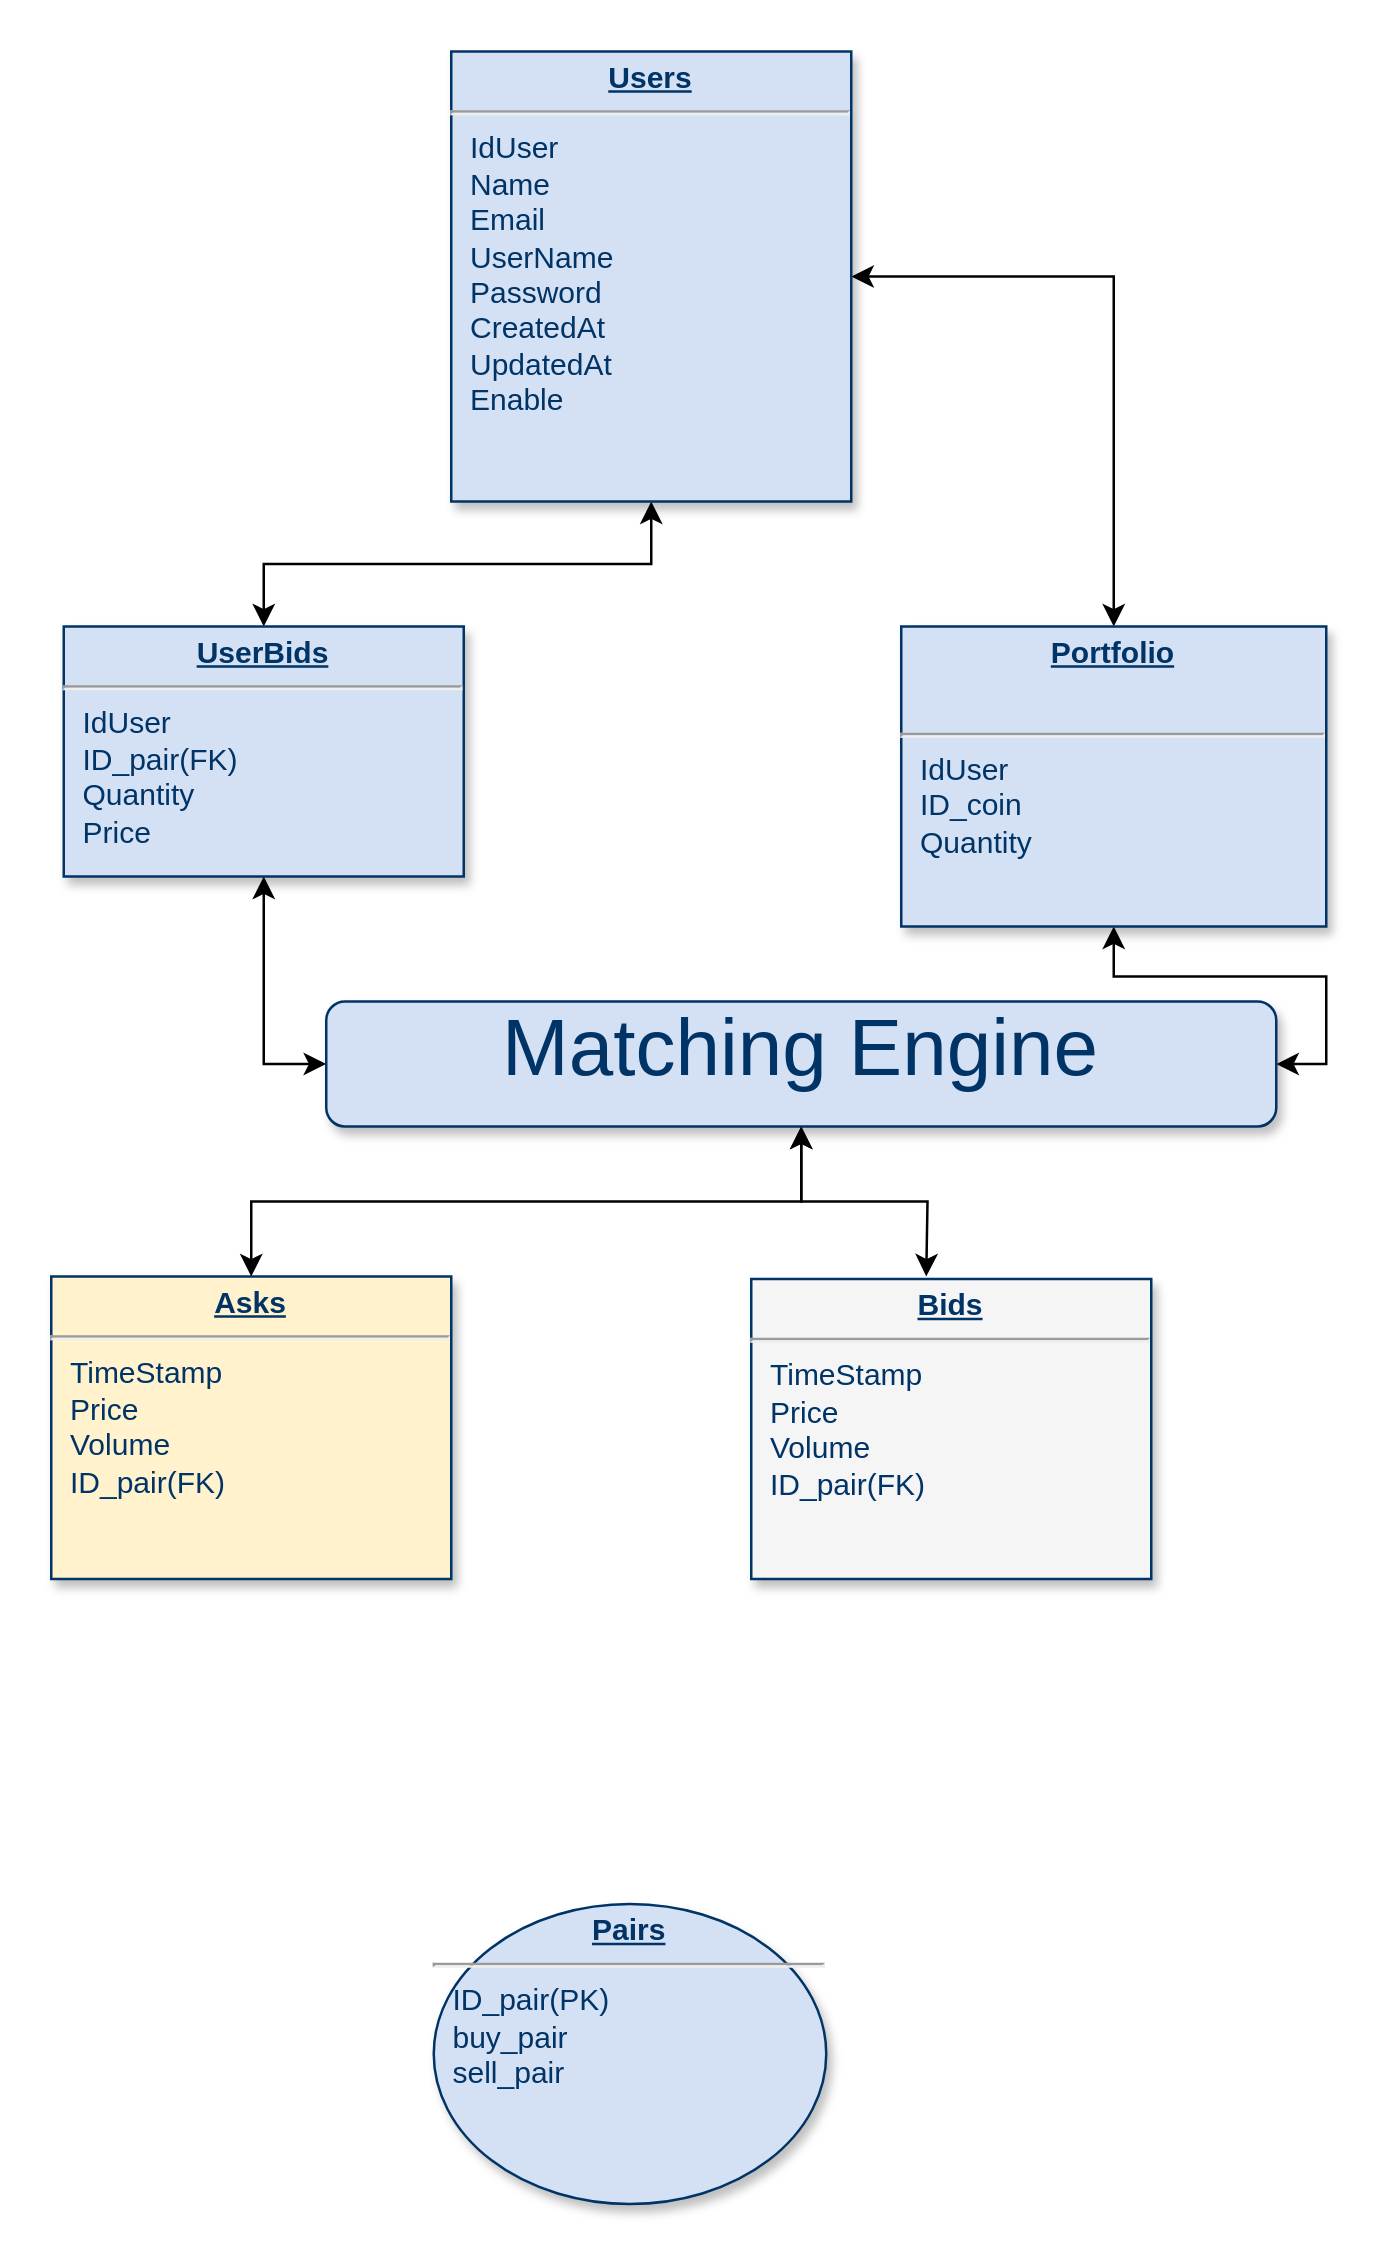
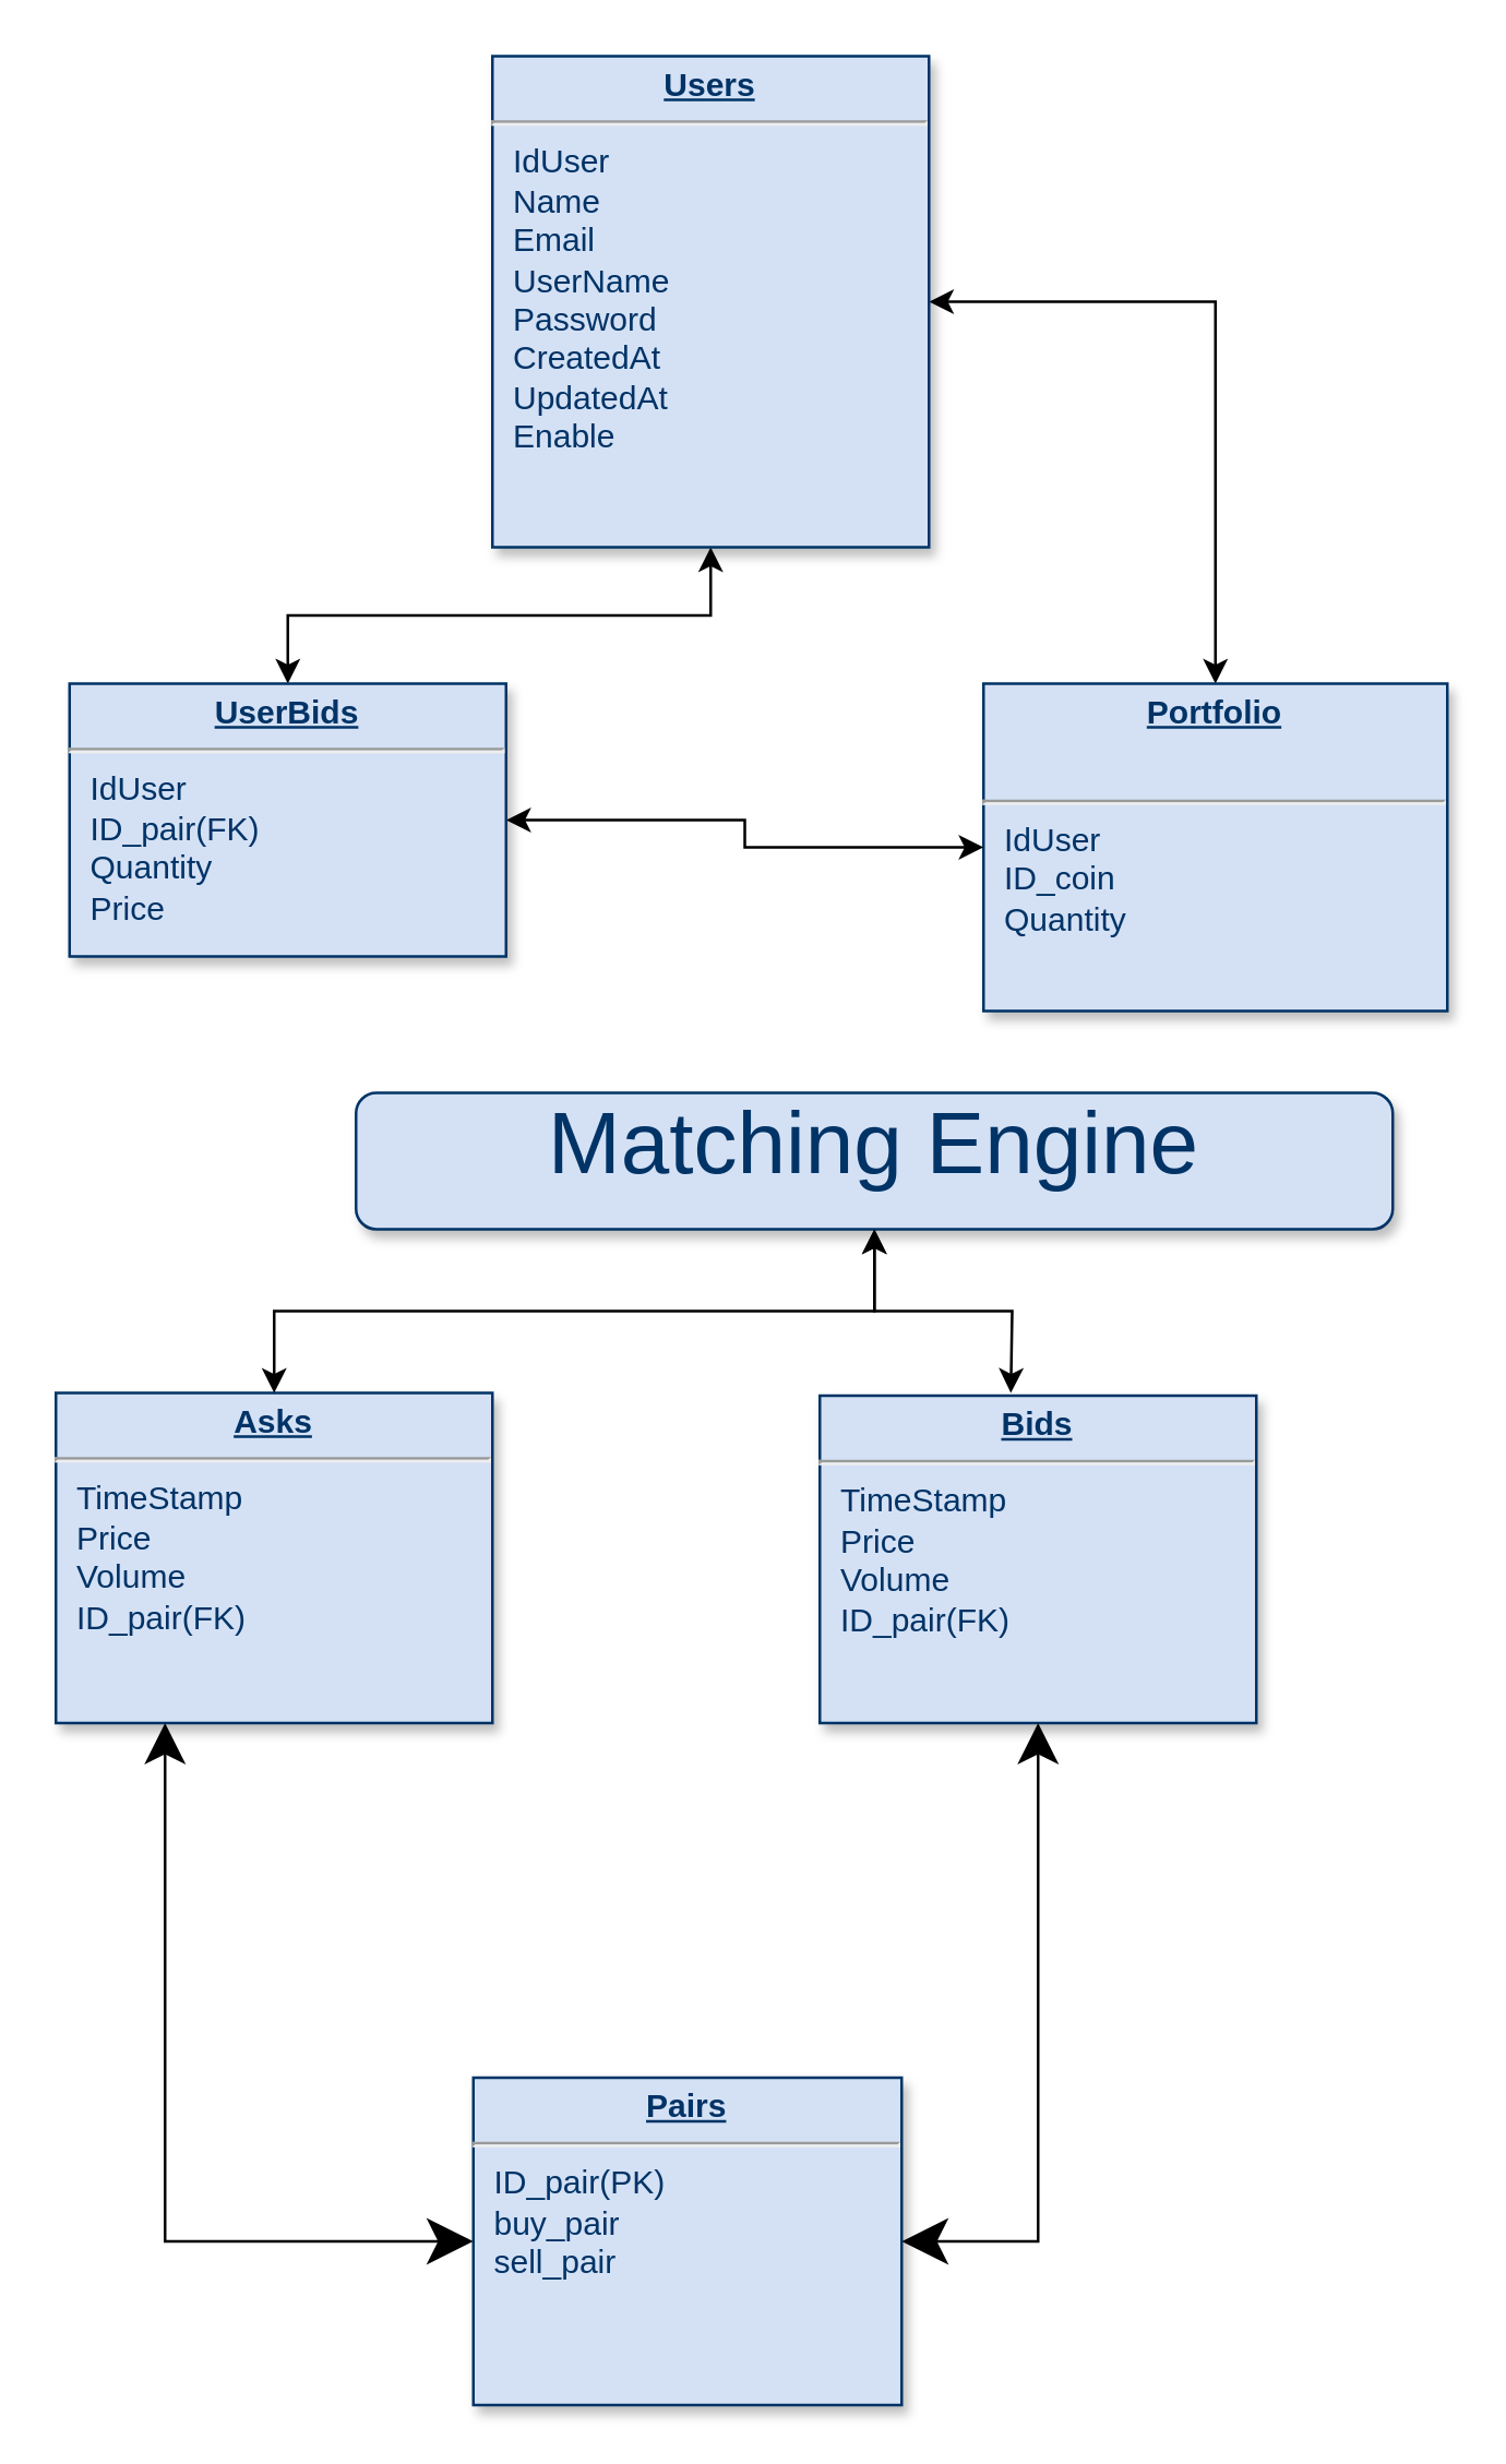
  <mxCell id="0" />
  <mxCell id="1" parent="0" />
  <mxCell id="2" value="" style="edgeStyle=orthogonalEdgeStyle;rounded=0;orthogonalLoop=1;jettySize=auto;html=1;startArrow=classic;startFill=1;endArrow=classic;endFill=1;entryX=0.5;entryY=0;entryDx=0;entryDy=0;" edge="1" parent="1" source="4" target="11"><mxGeometry relative="1" as="geometry"><mxPoint x="420" y="110" as="targetPoint" /></mxGeometry></mxCell>
  <mxCell id="3" value="" style="edgeStyle=orthogonalEdgeStyle;rounded=0;orthogonalLoop=1;jettySize=auto;html=1;startArrow=classic;startFill=1;endArrow=classic;endFill=1;entryX=0.5;entryY=0;entryDx=0;entryDy=0;" edge="1" parent="1" source="4" target="13"><mxGeometry relative="1" as="geometry"><mxPoint x="100" y="110" as="targetPoint" /></mxGeometry></mxCell>
  <mxCell id="4" value="&lt;p style=&quot;margin: 0px ; margin-top: 4px ; text-align: center ; text-decoration: underline&quot;&gt;&lt;strong&gt;Users&lt;/strong&gt;&lt;/p&gt;&lt;hr&gt;&lt;p style=&quot;margin: 0px ; margin-left: 8px&quot;&gt;IdUser&lt;/p&gt;&lt;p style=&quot;margin: 0px ; margin-left: 8px&quot;&gt;Name&lt;/p&gt;&lt;p style=&quot;margin: 0px ; margin-left: 8px&quot;&gt;Email&lt;/p&gt;&lt;p style=&quot;margin: 0px ; margin-left: 8px&quot;&gt;UserName&lt;/p&gt;&lt;p style=&quot;margin: 0px ; margin-left: 8px&quot;&gt;Password&lt;/p&gt;&lt;p style=&quot;margin: 0px ; margin-left: 8px&quot;&gt;CreatedAt&lt;/p&gt;&lt;p style=&quot;margin: 0px ; margin-left: 8px&quot;&gt;UpdatedAt&lt;/p&gt;&lt;p style=&quot;margin: 0px ; margin-left: 8px&quot;&gt;Enable&lt;/p&gt;" style="verticalAlign=top;align=left;overflow=fill;fontSize=12;fontFamily=Helvetica;html=1;strokeColor=#003366;shadow=1;fillColor=#D4E1F5;fontColor=#003366" parent="1" vertex="1"><mxGeometry x="180" y="20" width="160.0" height="180" as="geometry" /></mxCell>
- <mxCell id="5" value="&lt;p style=&quot;margin: 0px ; margin-top: 4px ; text-align: center ; text-decoration: underline&quot;&gt;&lt;strong&gt;Asks&lt;/strong&gt;&lt;/p&gt;&lt;hr&gt;&lt;p style=&quot;margin: 0px ; margin-left: 8px&quot;&gt;TimeStamp&lt;/p&gt;&lt;p style=&quot;margin: 0px ; margin-left: 8px&quot;&gt;Price&lt;/p&gt;&lt;p style=&quot;margin: 0px ; margin-left: 8px&quot;&gt;Volume&lt;/p&gt;&lt;p style=&quot;margin: 0px ; margin-left: 8px&quot;&gt;ID_pair(FK)&lt;br&gt;&lt;/p&gt;" style="verticalAlign=top;align=left;overflow=fill;fontSize=12;fontFamily=Helvetica;html=1;strokeColor=#003366;shadow=1;fillColor=#fff2cc;fontColor=#003366;" parent="1" vertex="1"><mxGeometry x="20" y="510" width="160" height="121" as="geometry" /></mxCell>
- <mxCell id="6" value="&lt;p style=&quot;margin: 0px ; margin-top: 4px ; text-align: center ; text-decoration: underline&quot;&gt;&lt;strong&gt;Bids&lt;/strong&gt;&lt;/p&gt;&lt;hr&gt;&lt;p style=&quot;margin: 0px ; margin-left: 8px&quot;&gt;TimeStamp&lt;/p&gt;&lt;p style=&quot;margin: 0px ; margin-left: 8px&quot;&gt;Price&lt;/p&gt;&lt;p style=&quot;margin: 0px ; margin-left: 8px&quot;&gt;Volume&lt;br&gt;&lt;/p&gt;&lt;p style=&quot;margin: 0px ; margin-left: 8px&quot;&gt;ID_pair(FK)&lt;br&gt;&lt;/p&gt;" style="verticalAlign=top;align=left;overflow=fill;fontSize=12;fontFamily=Helvetica;html=1;strokeColor=#003366;shadow=1;fillColor=#f5f5f5;fontColor=#003366;" parent="1" vertex="1"><mxGeometry x="300" y="511" width="160" height="120" as="geometry" /></mxCell>
- <mxCell id="7" value="&lt;p style=&quot;margin: 0px ; margin-top: 4px ; text-align: center ; text-decoration: underline&quot;&gt;&lt;strong&gt;Pairs&lt;/strong&gt;&lt;/p&gt;&lt;hr&gt;&lt;p style=&quot;margin: 0px ; margin-left: 8px&quot;&gt;ID_pair(PK)&lt;/p&gt;&lt;p style=&quot;margin: 0px ; margin-left: 8px&quot;&gt;buy_pair&lt;/p&gt;&lt;p style=&quot;margin: 0px ; margin-left: 8px&quot;&gt;sell_pair&lt;br&gt;&lt;/p&gt;&lt;p style=&quot;margin: 0px ; margin-left: 8px&quot;&gt;&lt;br&gt;&lt;/p&gt;" style="ellipse;verticalAlign=top;align=left;overflow=fill;fontSize=12;fontFamily=Helvetica;html=1;strokeColor=#003366;shadow=1;fillColor=#D4E1F5;fontColor=#003366;" vertex="1" parent="1"><mxGeometry x="173" y="761" width="157" height="120" as="geometry" /></mxCell>
- <mxCell id="10" value="" style="edgeStyle=orthogonalEdgeStyle;rounded=0;orthogonalLoop=1;jettySize=auto;html=1;startArrow=classic;startFill=1;endArrow=classic;endFill=1;entryX=1;entryY=0.5;entryDx=0;entryDy=0;" edge="1" parent="1" source="11" target="15"><mxGeometry relative="1" as="geometry"><mxPoint x="445" y="450" as="targetPoint" /></mxGeometry></mxCell>
+ <mxCell id="5" value="&lt;p style=&quot;margin: 0px ; margin-top: 4px ; text-align: center ; text-decoration: underline&quot;&gt;&lt;strong&gt;Asks&lt;/strong&gt;&lt;/p&gt;&lt;hr&gt;&lt;p style=&quot;margin: 0px ; margin-left: 8px&quot;&gt;TimeStamp&lt;/p&gt;&lt;p style=&quot;margin: 0px ; margin-left: 8px&quot;&gt;Price&lt;/p&gt;&lt;p style=&quot;margin: 0px ; margin-left: 8px&quot;&gt;Volume&lt;/p&gt;&lt;p style=&quot;margin: 0px ; margin-left: 8px&quot;&gt;ID_pair(FK)&lt;br&gt;&lt;/p&gt;" style="verticalAlign=top;align=left;overflow=fill;fontSize=12;fontFamily=Helvetica;html=1;strokeColor=#003366;shadow=1;fillColor=#D4E1F5;fontColor=#003366" parent="1" vertex="1"><mxGeometry x="20" y="510" width="160" height="121" as="geometry" /></mxCell>
+ <mxCell id="6" value="&lt;p style=&quot;margin: 0px ; margin-top: 4px ; text-align: center ; text-decoration: underline&quot;&gt;&lt;strong&gt;Bids&lt;/strong&gt;&lt;/p&gt;&lt;hr&gt;&lt;p style=&quot;margin: 0px ; margin-left: 8px&quot;&gt;TimeStamp&lt;/p&gt;&lt;p style=&quot;margin: 0px ; margin-left: 8px&quot;&gt;Price&lt;/p&gt;&lt;p style=&quot;margin: 0px ; margin-left: 8px&quot;&gt;Volume&lt;br&gt;&lt;/p&gt;&lt;p style=&quot;margin: 0px ; margin-left: 8px&quot;&gt;ID_pair(FK)&lt;br&gt;&lt;/p&gt;" style="verticalAlign=top;align=left;overflow=fill;fontSize=12;fontFamily=Helvetica;html=1;strokeColor=#003366;shadow=1;fillColor=#D4E1F5;fontColor=#003366" parent="1" vertex="1"><mxGeometry x="300" y="511" width="160" height="120" as="geometry" /></mxCell>
+ <mxCell id="7" value="&lt;p style=&quot;margin: 0px ; margin-top: 4px ; text-align: center ; text-decoration: underline&quot;&gt;&lt;strong&gt;Pairs&lt;/strong&gt;&lt;/p&gt;&lt;hr&gt;&lt;p style=&quot;margin: 0px ; margin-left: 8px&quot;&gt;ID_pair(PK)&lt;/p&gt;&lt;p style=&quot;margin: 0px ; margin-left: 8px&quot;&gt;buy_pair&lt;/p&gt;&lt;p style=&quot;margin: 0px ; margin-left: 8px&quot;&gt;sell_pair&lt;br&gt;&lt;/p&gt;&lt;p style=&quot;margin: 0px ; margin-left: 8px&quot;&gt;&lt;br&gt;&lt;/p&gt;" style="verticalAlign=top;align=left;overflow=fill;fontSize=12;fontFamily=Helvetica;html=1;strokeColor=#003366;shadow=1;fillColor=#D4E1F5;fontColor=#003366" vertex="1" parent="1"><mxGeometry x="173" y="761" width="157" height="120" as="geometry" /></mxCell>
+ <mxCell id="8" value="" style="endArrow=classic;endSize=12;startArrow=classic;startSize=14;startFill=1;edgeStyle=orthogonalEdgeStyle;rounded=0;endFill=1;entryX=0.25;entryY=1;entryDx=0;entryDy=0;exitX=0;exitY=0.5;exitDx=0;exitDy=0;" edge="1" parent="1" source="7" target="5"><mxGeometry x="179.36" y="811" as="geometry"><mxPoint x="160" y="671" as="sourcePoint" /><mxPoint x="40" y="671" as="targetPoint" /><Array as="points" /></mxGeometry></mxCell>
+ <mxCell id="9" value="" style="endArrow=classic;endSize=12;startArrow=classic;startSize=14;startFill=1;edgeStyle=orthogonalEdgeStyle;rounded=0;endFill=1;entryX=0.5;entryY=1;entryDx=0;entryDy=0;exitX=1;exitY=0.5;exitDx=0;exitDy=0;" edge="1" parent="1" source="7" target="6"><mxGeometry x="489.36" y="821" as="geometry"><mxPoint x="470" y="681" as="sourcePoint" /><mxPoint x="350" y="681" as="targetPoint" /><Array as="points" /></mxGeometry></mxCell>
  <mxCell id="11" value="&lt;p style=&quot;margin: 0px ; margin-top: 4px ; text-align: center ; text-decoration: underline&quot;&gt;&lt;strong&gt;Portfolio&lt;/strong&gt;&lt;/p&gt;&lt;p style=&quot;margin: 0px ; margin-top: 4px ; text-align: center ; text-decoration: underline&quot;&gt;&lt;strong&gt;&lt;br&gt;&lt;/strong&gt;&lt;/p&gt;&lt;hr&gt;&lt;p style=&quot;margin: 0px ; margin-left: 8px&quot;&gt;IdUser&lt;/p&gt;&lt;p style=&quot;margin: 0px ; margin-left: 8px&quot;&gt;ID_coin&lt;/p&gt;&lt;p style=&quot;margin: 0px ; margin-left: 8px&quot;&gt;Quantity&lt;/p&gt;&lt;p style=&quot;margin: 0px ; margin-left: 8px&quot;&gt;&lt;br&gt;&lt;/p&gt;&lt;p style=&quot;margin: 0px ; margin-left: 8px&quot;&gt;&lt;br&gt;&lt;/p&gt;" style="verticalAlign=top;align=left;overflow=fill;fontSize=12;fontFamily=Helvetica;html=1;strokeColor=#003366;shadow=1;fillColor=#D4E1F5;fontColor=#003366" vertex="1" parent="1"><mxGeometry x="360" y="250" width="170" height="120" as="geometry" /></mxCell>
- <mxCell id="12" value="" style="edgeStyle=orthogonalEdgeStyle;rounded=0;orthogonalLoop=1;jettySize=auto;html=1;startArrow=classic;startFill=1;endArrow=classic;endFill=1;entryX=0;entryY=0.5;entryDx=0;entryDy=0;" edge="1" parent="1" source="13" target="15"><mxGeometry relative="1" as="geometry"><mxPoint x="80" y="430" as="targetPoint" /></mxGeometry></mxCell>
+ <mxCell id="12" value="" style="edgeStyle=orthogonalEdgeStyle;rounded=0;orthogonalLoop=1;jettySize=auto;html=1;startArrow=classic;startFill=1;endArrow=classic;endFill=1;" edge="1" parent="1" source="13" target="11"><mxGeometry relative="1" as="geometry"><mxPoint x="80" y="430" as="targetPoint" /></mxGeometry></mxCell>
  <mxCell id="13" value="&lt;p style=&quot;margin: 0px ; margin-top: 4px ; text-align: center ; text-decoration: underline&quot;&gt;&lt;strong&gt;UserBids&lt;/strong&gt;&lt;/p&gt;&lt;hr&gt;&lt;p style=&quot;margin: 0px ; margin-left: 8px&quot;&gt;IdUser&lt;/p&gt;&lt;p style=&quot;margin: 0px ; margin-left: 8px&quot;&gt;ID_pair(FK)&lt;br&gt;&lt;/p&gt;&lt;p style=&quot;margin: 0px ; margin-left: 8px&quot;&gt;Quantity&lt;/p&gt;&lt;p style=&quot;margin: 0px ; margin-left: 8px&quot;&gt;Price&lt;br&gt;&lt;/p&gt;&lt;p style=&quot;margin: 0px ; margin-left: 8px&quot;&gt;&lt;br&gt;&lt;/p&gt;&lt;p style=&quot;margin: 0px ; margin-left: 8px&quot;&gt;&lt;br&gt;&lt;/p&gt;" style="verticalAlign=top;align=left;overflow=fill;fontSize=12;fontFamily=Helvetica;html=1;strokeColor=#003366;shadow=1;fillColor=#D4E1F5;fontColor=#003366" vertex="1" parent="1"><mxGeometry x="25" y="250" width="160" height="100" as="geometry" /></mxCell>
  <mxCell id="14" value="" style="edgeStyle=orthogonalEdgeStyle;rounded=0;orthogonalLoop=1;jettySize=auto;html=1;startArrow=classic;startFill=1;endArrow=classic;endFill=1;" edge="1" parent="1" source="15"><mxGeometry relative="1" as="geometry"><mxPoint x="370" y="510" as="targetPoint" /></mxGeometry></mxCell>
  <mxCell id="15" value="&lt;font style=&quot;font-size: 32px&quot;&gt;Matching Engine&lt;/font&gt;" style="verticalAlign=top;align=center;overflow=fill;fontSize=12;fontFamily=Helvetica;html=1;strokeColor=#003366;shadow=1;fillColor=#D4E1F5;fontColor=#003366;glass=0;rounded=1;comic=0;" vertex="1" parent="1"><mxGeometry x="130" y="400" width="380" height="50" as="geometry" /></mxCell>
  <mxCell id="16" value="" style="edgeStyle=orthogonalEdgeStyle;rounded=0;orthogonalLoop=1;jettySize=auto;html=1;startArrow=classic;startFill=1;endArrow=classic;endFill=1;entryX=0.5;entryY=0;entryDx=0;entryDy=0;exitX=0.5;exitY=1;exitDx=0;exitDy=0;" edge="1" parent="1" source="15" target="5"><mxGeometry relative="1" as="geometry"><mxPoint x="280" y="460" as="sourcePoint" /><mxPoint x="380" y="520" as="targetPoint" /></mxGeometry></mxCell>
